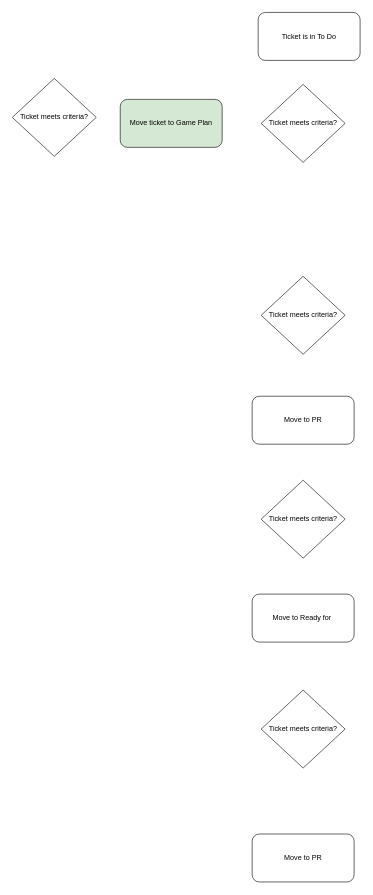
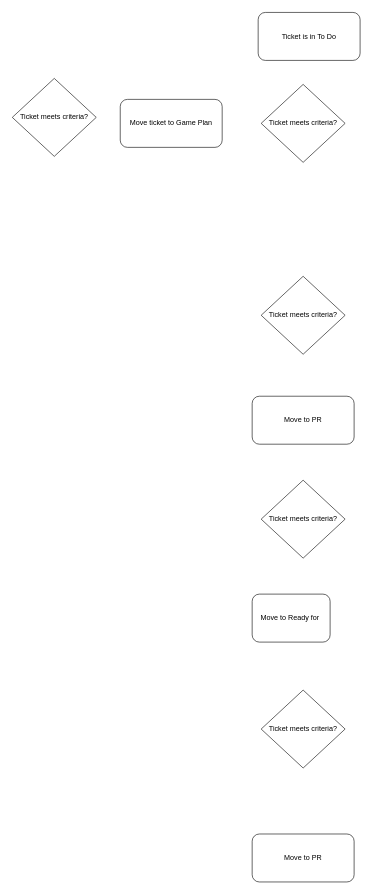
  <mxCell id="0" />
  <mxCell id="1" parent="0" />
  <mxCell id="2" value="Ticket is in To Do" style="rounded=1;whiteSpace=wrap;html=1;" vertex="1" parent="1"><mxGeometry x="430" y="20" width="170" height="80" as="geometry" /></mxCell>
  <mxCell id="3" value="Ticket meets criteria?" style="rhombus;whiteSpace=wrap;html=1;" vertex="1" parent="1"><mxGeometry x="435" y="140" width="140" height="130" as="geometry" /></mxCell>
  <mxCell id="4" value="Ticket meets criteria?" style="rhombus;whiteSpace=wrap;html=1;" vertex="1" parent="1"><mxGeometry x="20" y="130" width="140" height="130" as="geometry" /></mxCell>
- <mxCell id="5" value="Move ticket to Game Plan" style="rounded=1;whiteSpace=wrap;html=1;fillColor=#d5e8d4;" vertex="1" parent="1"><mxGeometry x="200" y="165" width="170" height="80" as="geometry" /></mxCell>
+ <mxCell id="5" value="Move ticket to Game Plan" style="rounded=1;whiteSpace=wrap;html=1;" vertex="1" parent="1"><mxGeometry x="200" y="165" width="170" height="80" as="geometry" /></mxCell>
  <mxCell id="6" value="Ticket meets criteria?" style="rhombus;whiteSpace=wrap;html=1;" vertex="1" parent="1"><mxGeometry x="435" y="460" width="140" height="130" as="geometry" /></mxCell>
  <mxCell id="7" value="Move to PR" style="rounded=1;whiteSpace=wrap;html=1;" vertex="1" parent="1"><mxGeometry x="420" y="660" width="170" height="80" as="geometry" /></mxCell>
  <mxCell id="8" value="Ticket meets criteria?" style="rhombus;whiteSpace=wrap;html=1;" vertex="1" parent="1"><mxGeometry x="435" y="800" width="140" height="130" as="geometry" /></mxCell>
- <mxCell id="9" value="Move to Ready for&amp;nbsp;" style="rounded=1;whiteSpace=wrap;html=1;" vertex="1" parent="1"><mxGeometry x="420" y="990" width="170" height="80" as="geometry" /></mxCell>
+ <mxCell id="9" value="Move to Ready for&amp;nbsp;" style="rounded=1;whiteSpace=wrap;html=1;" vertex="1" parent="1"><mxGeometry x="420" y="990" width="130" height="80" as="geometry" /></mxCell>
  <mxCell id="10" value="Ticket meets criteria?" style="rhombus;whiteSpace=wrap;html=1;" vertex="1" parent="1"><mxGeometry x="435" y="1150" width="140" height="130" as="geometry" /></mxCell>
  <mxCell id="11" value="Move to PR" style="rounded=1;whiteSpace=wrap;html=1;" vertex="1" parent="1"><mxGeometry x="420" y="1390" width="170" height="80" as="geometry" /></mxCell>
